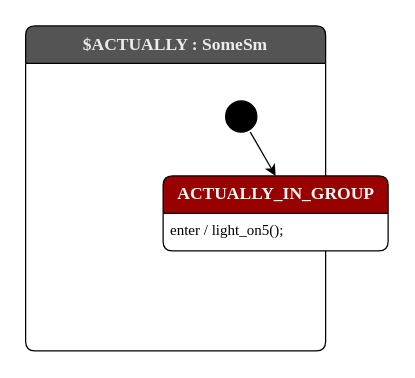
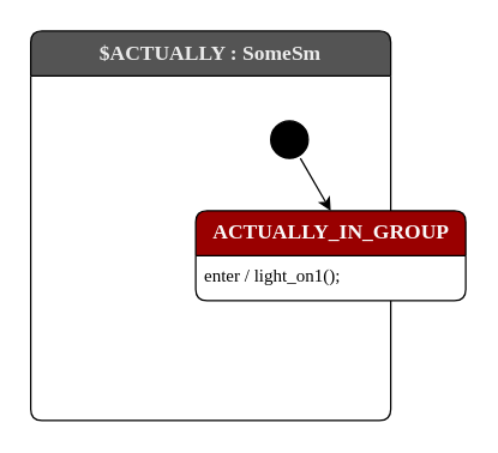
  <mxCell id="0" />
  <mxCell id="1" parent="0" />
  <mxCell id="2" value="$ACTUALLY : SomeSm" style="shape=swimlane;rotatable=0;align=center;verticalAlign=top;fontFamily=Lucida Console;startSize=30;fontSize=14;fontStyle=1;swimlaneFillColor=default;rounded=1;arcSize=15;absoluteArcSize=1;fillColor=#545454;fontColor=#EBEBEB;" parent="1" vertex="1"><mxGeometry x="20" y="20" width="240" height="260" as="geometry" /></mxCell>
  <mxCell id="3" value=" " style="fontFamily=Lucida Console;align=left;verticalAlign=top;fillColor=none;gradientColor=none;strokeColor=none;rounded=0;spacingLeft=4;resizable=0;movable=0;deletable=0;rotatable=0;autosize=1;" parent="2" vertex="1" connectable="0"><mxGeometry y="30" width="30" height="20" as="geometry" /></mxCell>
  <mxCell id="4" value="$initial_state" style="shape=ellipse;aspect=fixed;fillColor=#000000;resizable=0;rotatable=0;noLabel=1;editable=0;" parent="2" vertex="1"><mxGeometry x="160" y="60" width="25" height="25" as="geometry" /></mxCell>
  <mxCell id="5" value="ACTUALLY_IN_GROUP" style="shape=swimlane;rotatable=0;align=center;verticalAlign=top;fontFamily=Lucida Console;startSize=30;fontSize=14;fontStyle=1;swimlaneFillColor=default;html=1;rounded=1;arcSize=15;absoluteArcSize=1;fillColor=#990000;fontColor=#FAFAFA;" parent="2" vertex="1"><mxGeometry x="110" y="120" width="180" height="60" as="geometry" /></mxCell>
- <mxCell id="6" value="enter / light_on5();" style="fontFamily=Lucida Console;align=left;verticalAlign=top;fillColor=none;gradientColor=none;strokeColor=none;rounded=0;spacingLeft=4;resizable=0;movable=0;deletable=0;rotatable=0;autosize=1;" parent="5" vertex="1" connectable="0"><mxGeometry y="30" width="160" height="20" as="geometry" /></mxCell>
+ <mxCell id="6" value="enter / light_on1();" style="fontFamily=Lucida Console;align=left;verticalAlign=top;fillColor=none;gradientColor=none;strokeColor=none;rounded=0;spacingLeft=4;resizable=0;movable=0;deletable=0;rotatable=0;autosize=1;" parent="5" vertex="1" connectable="0"><mxGeometry y="30" width="160" height="20" as="geometry" /></mxCell>
  <mxCell id="7" style="edgeStyle=none;html=1;entryX=0.5;entryY=0;entryDx=0;entryDy=0;" parent="2" source="4" target="5" edge="1"><mxGeometry relative="1" as="geometry"><mxPoint x="200" y="115" as="targetPoint" /></mxGeometry></mxCell>
